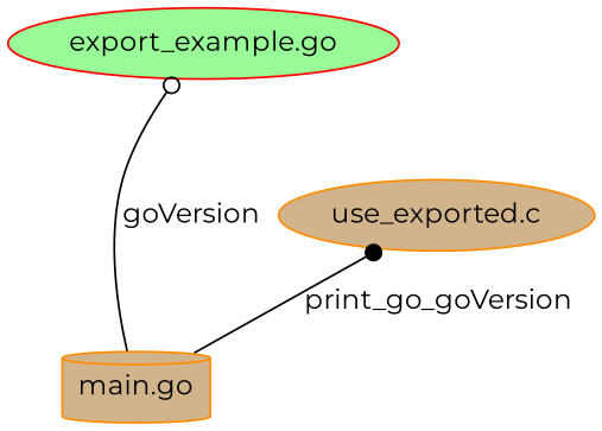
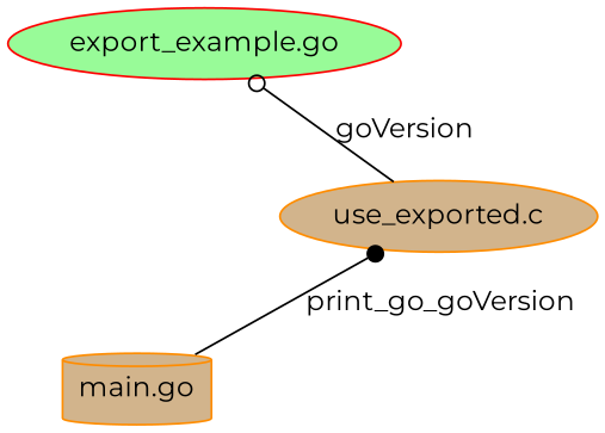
  digraph {
    fontname=Montserrat
    rankdir=BT
    node [color=darkorange fillcolor=tan fontcolor=black fontname=Montserrat shape=ellipse style=filled]
    edge [fontname=Montserrat]
    n1 [color=red fillcolor=palegreen label="export_example.go"]
    n2 [label="use_exported.c"]
    n3 [label="main.go" shape=cylinder]
-   n3 -> n1 [arrowhead=odot label=goVersion]
+   n2 -> n1 [arrowhead=odot label=goVersion]
    n3 -> n2 [arrowhead=dot label=print_go_goVersion]
  }
